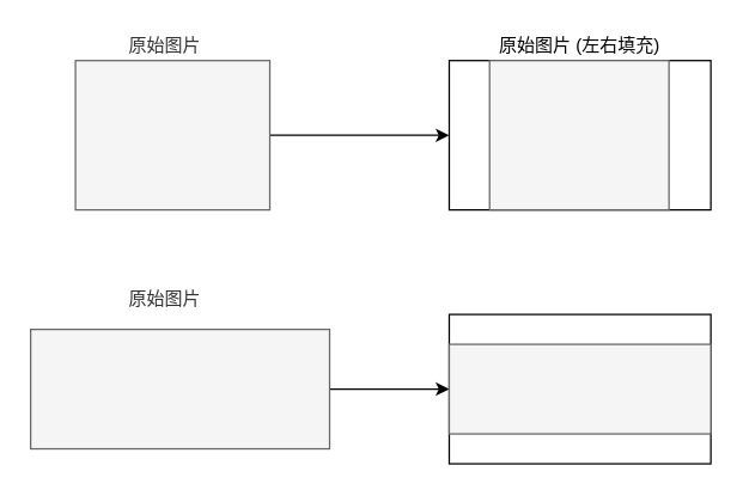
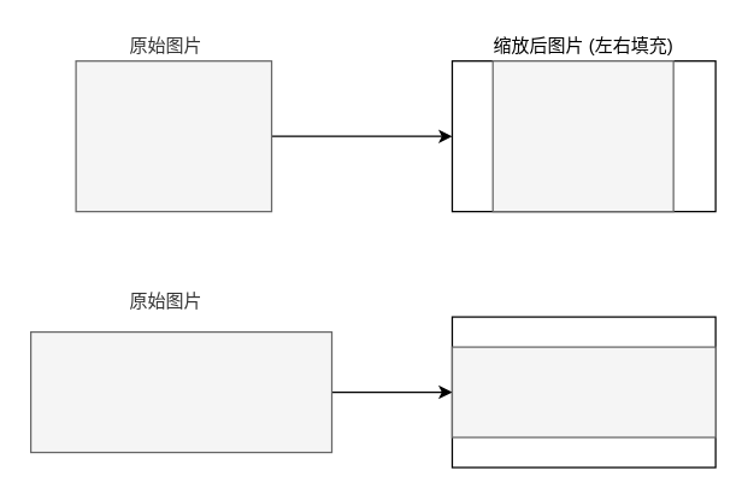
  <mxCell id="0" />
  <mxCell id="1" parent="0" />
  <mxCell id="2" value="" style="rounded=0;whiteSpace=wrap;html=1;" vertex="1" parent="1"><mxGeometry x="300" y="40" width="175" height="100" as="geometry" /></mxCell>
  <mxCell id="3" style="edgeStyle=orthogonalEdgeStyle;rounded=0;orthogonalLoop=1;jettySize=auto;html=1;exitX=1;exitY=0.5;exitDx=0;exitDy=0;entryX=0;entryY=0.5;entryDx=0;entryDy=0;" edge="1" parent="1" source="4" target="2"><mxGeometry relative="1" as="geometry" /></mxCell>
  <mxCell id="4" value="" style="rounded=0;whiteSpace=wrap;html=1;fillColor=#f5f5f5;strokeColor=#666666;fontColor=#333333;" vertex="1" parent="1"><mxGeometry x="50" y="40" width="130" height="100" as="geometry" /></mxCell>
  <mxCell id="5" value="" style="rounded=0;whiteSpace=wrap;html=1;fillColor=#f5f5f5;strokeColor=#666666;fontColor=#333333;" vertex="1" parent="1"><mxGeometry x="327" y="40" width="120" height="100" as="geometry" /></mxCell>
- <mxCell id="6" value="原始图片 (左右填充)" style="text;html=1;strokeColor=none;fillColor=none;align=center;verticalAlign=middle;whiteSpace=wrap;rounded=0;" vertex="1" parent="1"><mxGeometry x="325" y="20" width="125" height="20" as="geometry" /></mxCell>
+ <mxCell id="6" value="缩放后图片 (左右填充)" style="text;html=1;strokeColor=none;fillColor=none;align=center;verticalAlign=middle;whiteSpace=wrap;rounded=0;" vertex="1" parent="1"><mxGeometry x="325" y="20" width="125" height="20" as="geometry" /></mxCell>
  <mxCell id="7" value="&lt;span style=&quot;color: rgb(51 , 51 , 51)&quot;&gt;原始图片&lt;/span&gt;" style="text;html=1;strokeColor=none;fillColor=none;align=center;verticalAlign=middle;whiteSpace=wrap;rounded=0;" vertex="1" parent="1"><mxGeometry x="80" y="20" width="60" height="20" as="geometry" /></mxCell>
  <mxCell id="8" value="" style="rounded=0;whiteSpace=wrap;html=1;" vertex="1" parent="1"><mxGeometry x="300" y="210" width="175" height="100" as="geometry" /></mxCell>
  <mxCell id="9" style="edgeStyle=orthogonalEdgeStyle;rounded=0;orthogonalLoop=1;jettySize=auto;html=1;exitX=1;exitY=0.5;exitDx=0;exitDy=0;" edge="1" parent="1" source="10" target="12"><mxGeometry relative="1" as="geometry" /></mxCell>
  <mxCell id="10" value="" style="rounded=0;whiteSpace=wrap;html=1;fillColor=#f5f5f5;strokeColor=#666666;fontColor=#333333;" vertex="1" parent="1"><mxGeometry x="20" y="220" width="200" height="80" as="geometry" /></mxCell>
  <mxCell id="11" value="&lt;span style=&quot;color: rgb(51 , 51 , 51)&quot;&gt;原始图片&lt;/span&gt;" style="text;html=1;strokeColor=none;fillColor=none;align=center;verticalAlign=middle;whiteSpace=wrap;rounded=0;" vertex="1" parent="1"><mxGeometry x="80" y="190" width="60" height="20" as="geometry" /></mxCell>
  <mxCell id="12" value="" style="rounded=0;whiteSpace=wrap;html=1;fillColor=#f5f5f5;strokeColor=#666666;fontColor=#333333;" vertex="1" parent="1"><mxGeometry x="300" y="230" width="175" height="60" as="geometry" /></mxCell>
